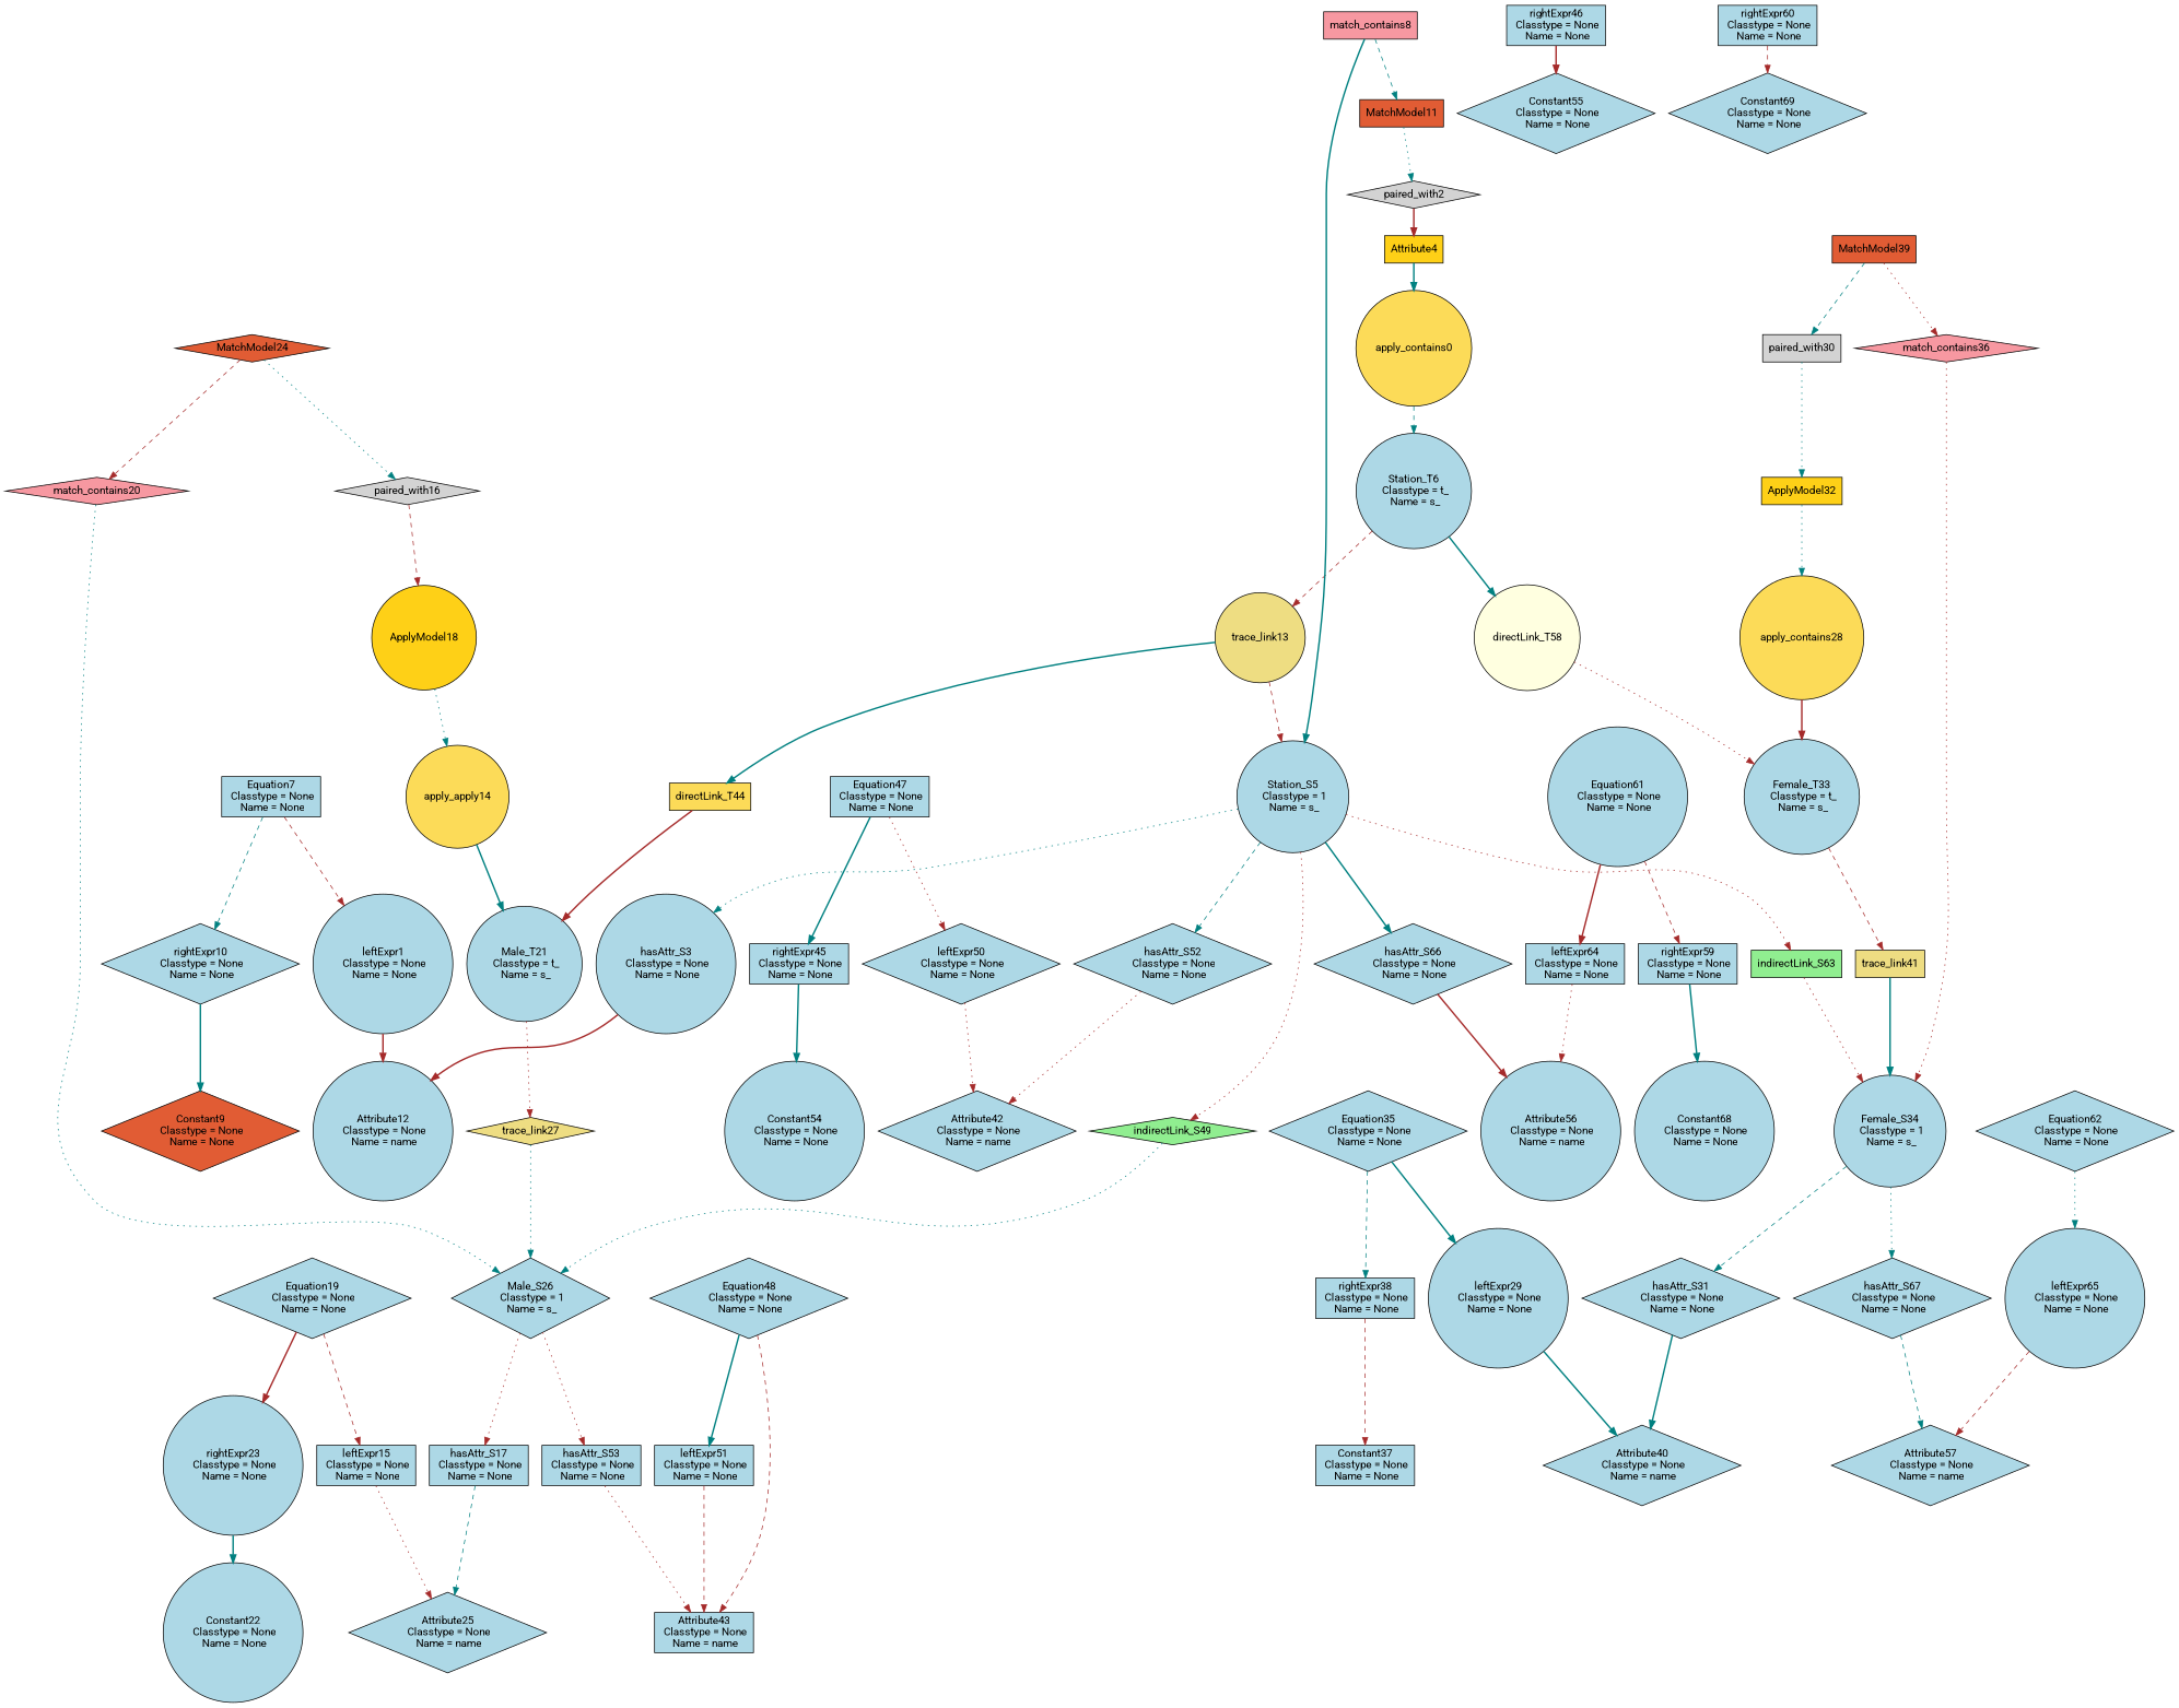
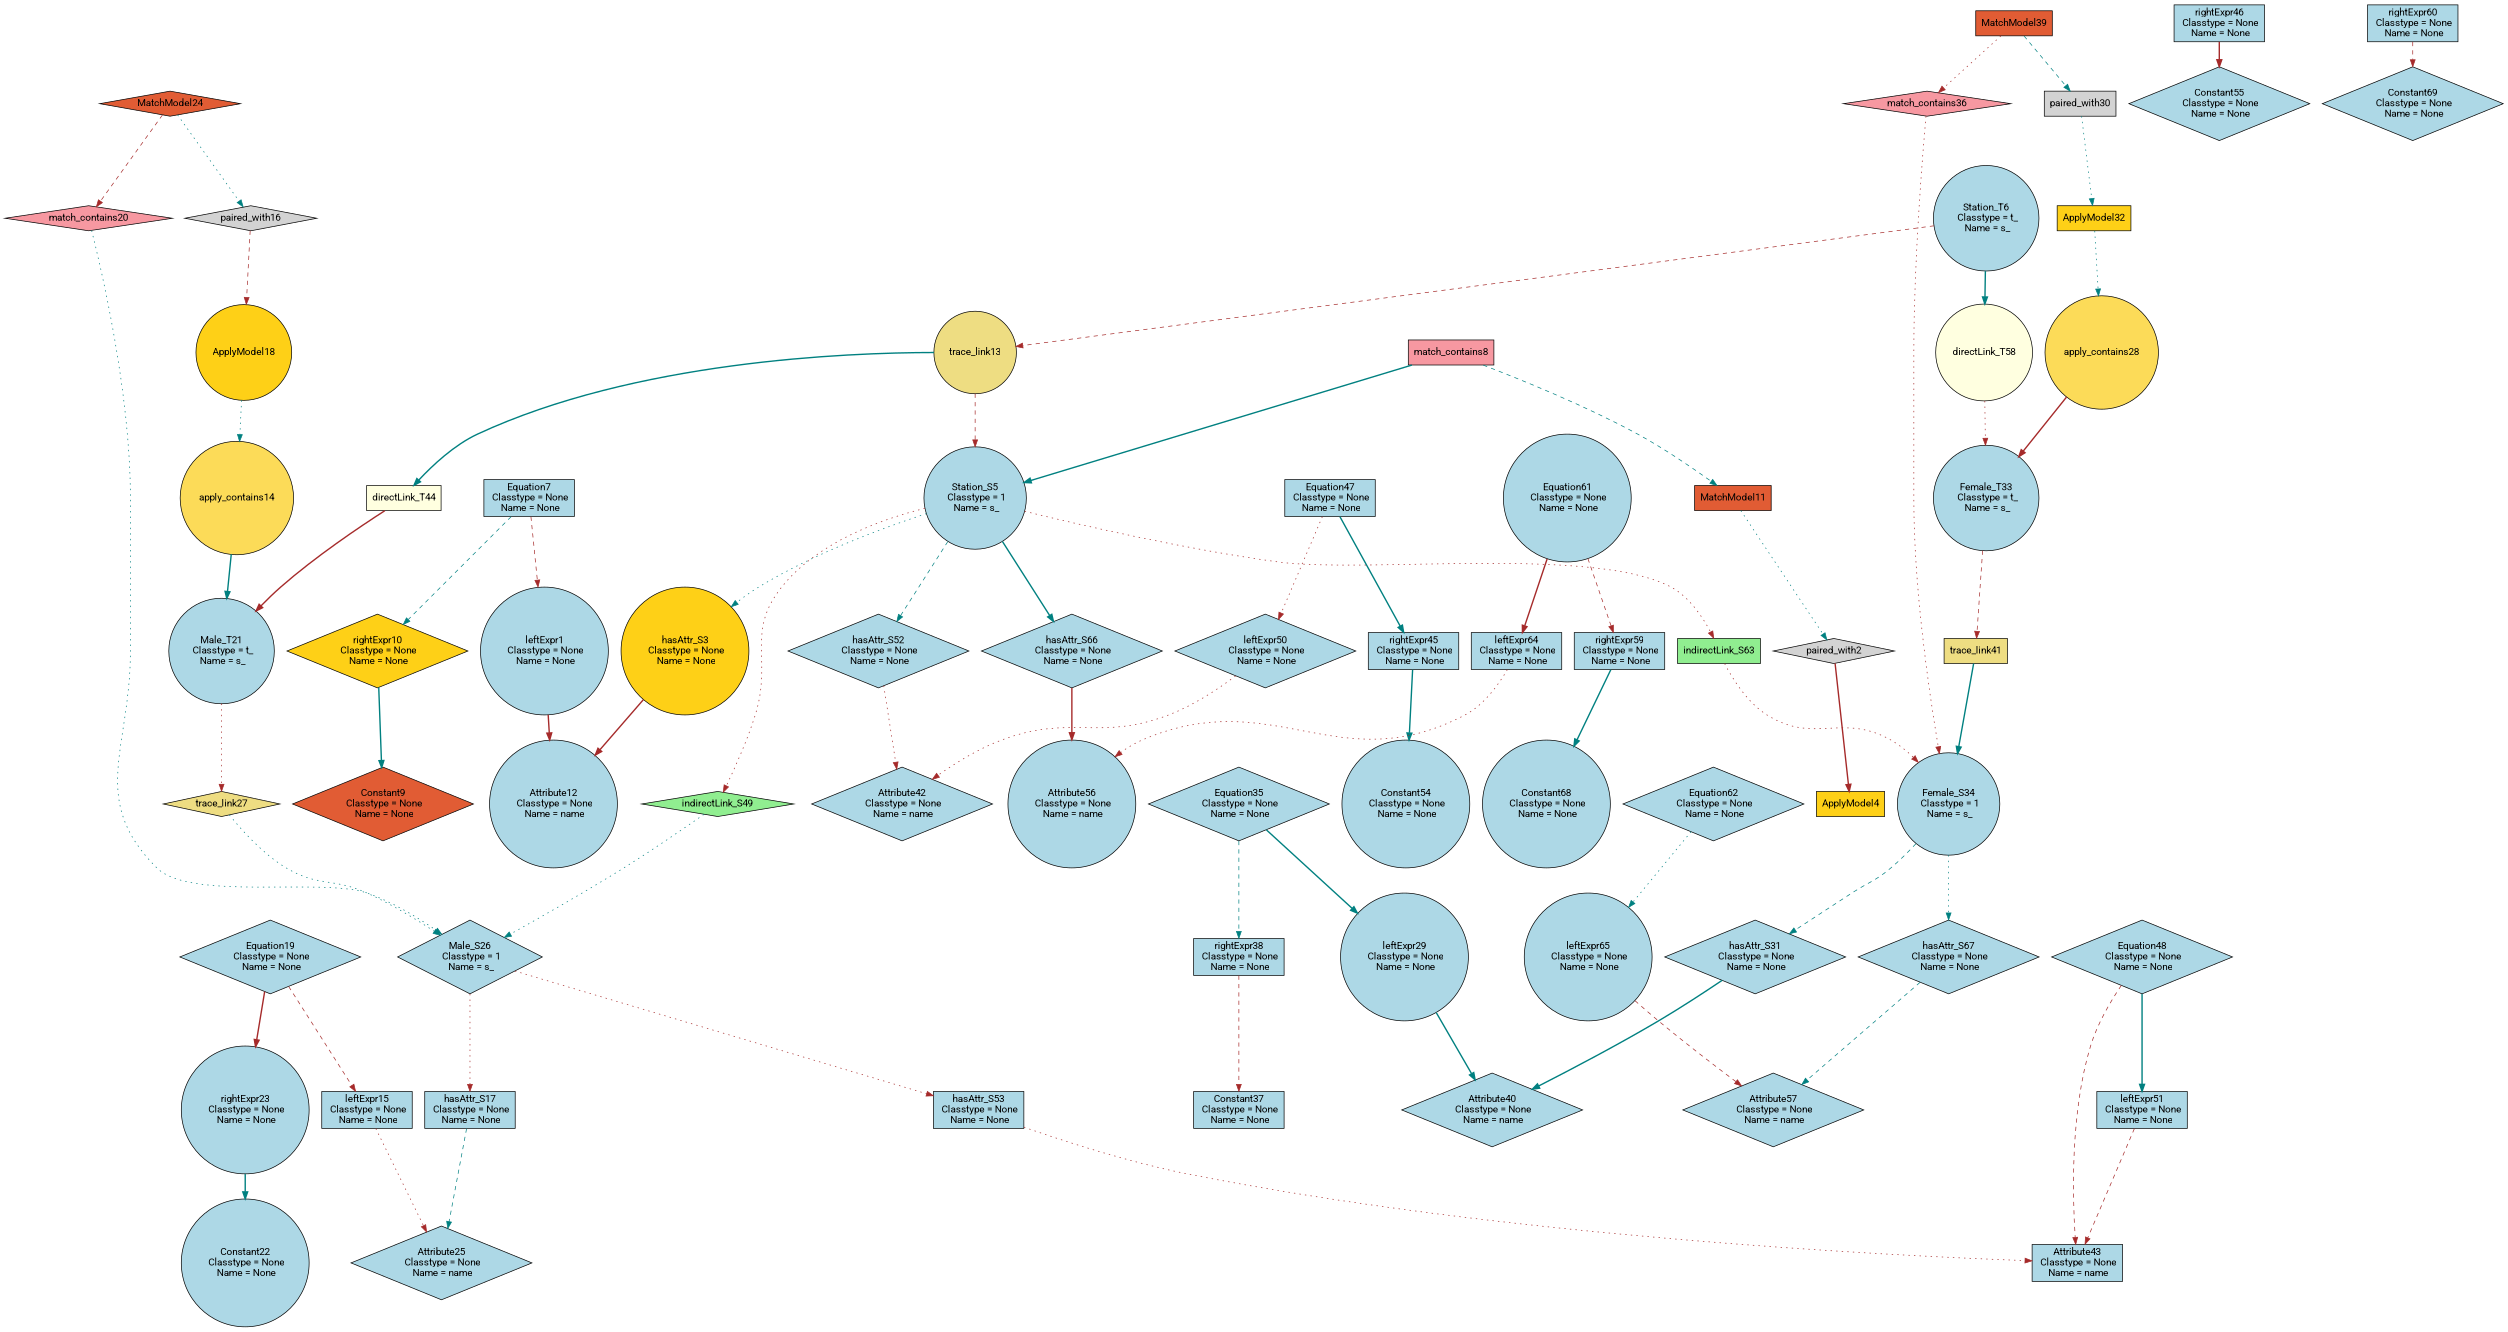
  digraph {
    fontname=Roboto
    node [fillcolor=lightblue fontname=Roboto shape=diamond style=filled]
    edge [color=brown fontname=Roboto style=dotted]
-   apply_contains0 [fillcolor="#FCDB58" shape=circle]
    "Station_T6\n Classtype = t_\n Name = s_" [shape=circle]
    trace_link13 [fillcolor=lightgoldenrod shape=circle]
    "directLink_T58\n" [fillcolor=lightyellow shape=circle]
    "leftExpr1\n Classtype = None\n Name = None" [shape=circle]
    "Attribute12\n Classtype = None\n Name = name" [shape=circle]
    paired_with2 [fillcolor=lightgray]
-   ApplyModel4 [fillcolor="#FED017" shape=box label=Attribute4]
-   "hasAttr_S3\n Classtype = None\n Name = None" [shape=circle]
+   ApplyModel4 [fillcolor="#FED017" shape=box]
+   "hasAttr_S3\n Classtype = None\n Name = None" [fillcolor="#FED017" shape=circle]
    "Station_S5\n Classtype = 1\n Name = s_" [shape=circle]
    indirectLink_S49 [fillcolor=lightgreen]
    "hasAttr_S52\n Classtype = None\n Name = None"
    indirectLink_S63 [fillcolor=lightgreen shape=box]
    "hasAttr_S66\n Classtype = None\n Name = None"
    "Male_S26\n Classtype = 1\n Name = s_"
    "Attribute42\n Classtype = None\n Name = name"
    "Female_S34\n Classtype = 1\n Name = s_" [shape=circle]
    "Attribute56\n Classtype = None\n Name = name" [shape=circle]
-   "directLink_T44\n" [fillcolor="#FCDB58" shape=box]
+   "directLink_T44\n" [fillcolor=lightyellow shape=box]
    "Male_T21\n Classtype = t_\n Name = s_" [shape=circle]
    "Female_T33\n Classtype = t_\n Name = s_" [shape=circle]
    "Equation7\n Classtype = None\n Name = None" [shape=box]
-   "rightExpr10\n Classtype = None\n Name = None"
+   "rightExpr10\n Classtype = None\n Name = None" [fillcolor="#FED017"]
    "Constant9\n Classtype = None\n Name = None" [fillcolor="#E15C34"]
    match_contains8 [fillcolor="#F798A1" shape=box]
    MatchModel11 [fillcolor="#E15C34" shape=box]
-   apply_contains14 [fillcolor="#FCDB58" shape=circle label=apply_apply14]
+   apply_contains14 [fillcolor="#FCDB58" shape=circle]
    trace_link27 [fillcolor=lightgoldenrod]
    "leftExpr15\n Classtype = None\n Name = None" [shape=box]
    "Attribute25\n Classtype = None\n Name = name"
    paired_with16 [fillcolor=lightgray]
    ApplyModel18 [fillcolor="#FED017" shape=circle]
    "hasAttr_S17\n Classtype = None\n Name = None" [shape=box]
    "Equation19\n Classtype = None\n Name = None"
    "rightExpr23\n Classtype = None\n Name = None" [shape=circle]
    "Constant22\n Classtype = None\n Name = None" [shape=circle]
    match_contains20 [fillcolor="#F798A1"]
    "hasAttr_S53\n Classtype = None\n Name = None" [shape=box]
    MatchModel24 [fillcolor="#E15C34"]
    "Attribute43\n Classtype = None\n Name = name" [shape=box]
    apply_contains28 [fillcolor="#FCDB58" shape=circle]
    trace_link41 [fillcolor=lightgoldenrod shape=box]
    "leftExpr29\n Classtype = None\n Name = None" [shape=circle]
    "Attribute40\n Classtype = None\n Name = name"
    paired_with30 [fillcolor=lightgray shape=box]
    ApplyModel32 [fillcolor="#FED017" shape=box]
    "hasAttr_S31\n Classtype = None\n Name = None"
    "hasAttr_S67\n Classtype = None\n Name = None"
    "Attribute57\n Classtype = None\n Name = name"
    "Equation35\n Classtype = None\n Name = None"
    "rightExpr38\n Classtype = None\n Name = None" [shape=box]
    "Constant37\n Classtype = None\n Name = None" [shape=box]
    match_contains36 [fillcolor="#F798A1"]
    MatchModel39 [fillcolor="#E15C34" shape=box]
    "rightExpr45\n Classtype = None\n Name = None" [shape=box]
    "Constant54\n Classtype = None\n Name = None" [shape=circle]
    "rightExpr46\n Classtype = None\n Name = None" [shape=box]
    "Constant55\n Classtype = None\n Name = None"
    "Equation47\n Classtype = None\n Name = None" [shape=box]
    "leftExpr50\n Classtype = None\n Name = None"
    "Equation48\n Classtype = None\n Name = None"
    "leftExpr51\n Classtype = None\n Name = None" [shape=box]
    "rightExpr59\n Classtype = None\n Name = None" [shape=box]
    "Constant68\n Classtype = None\n Name = None" [shape=circle]
    "rightExpr60\n Classtype = None\n Name = None" [shape=box]
    "Constant69\n Classtype = None\n Name = None"
    "Equation61\n Classtype = None\n Name = None" [shape=circle]
    "leftExpr64\n Classtype = None\n Name = None" [shape=box]
    "leftExpr65\n Classtype = None\n Name = None" [shape=circle]
    "Equation62\n Classtype = None\n Name = None"
-   apply_contains0 -> "Station_T6\n Classtype = t_\n Name = s_" [color=teal style=dashed]
    "Station_T6\n Classtype = t_\n Name = s_" -> trace_link13 [style=dashed]
    "Station_T6\n Classtype = t_\n Name = s_" -> "directLink_T58\n" [color=teal style=bold]
    trace_link13 -> "Station_S5\n Classtype = 1\n Name = s_" [style=dashed]
    trace_link13 -> "directLink_T44\n" [color=teal style=bold]
    "directLink_T58\n" -> "Female_T33\n Classtype = t_\n Name = s_"
    "leftExpr1\n Classtype = None\n Name = None" -> "Attribute12\n Classtype = None\n Name = name" [style=bold]
    paired_with2 -> ApplyModel4 [style=bold]
-   ApplyModel4 -> apply_contains0 [color=teal style=bold]
    "hasAttr_S3\n Classtype = None\n Name = None" -> "Attribute12\n Classtype = None\n Name = name" [style=bold]
    "Station_S5\n Classtype = 1\n Name = s_" -> "hasAttr_S3\n Classtype = None\n Name = None" [color=teal]
    "Station_S5\n Classtype = 1\n Name = s_" -> indirectLink_S49
    "Station_S5\n Classtype = 1\n Name = s_" -> "hasAttr_S52\n Classtype = None\n Name = None" [color=teal style=dashed]
    "Station_S5\n Classtype = 1\n Name = s_" -> indirectLink_S63
    "Station_S5\n Classtype = 1\n Name = s_" -> "hasAttr_S66\n Classtype = None\n Name = None" [color=teal style=bold]
    indirectLink_S49 -> "Male_S26\n Classtype = 1\n Name = s_" [color=teal]
    "hasAttr_S52\n Classtype = None\n Name = None" -> "Attribute42\n Classtype = None\n Name = name"
    indirectLink_S63 -> "Female_S34\n Classtype = 1\n Name = s_"
    "hasAttr_S66\n Classtype = None\n Name = None" -> "Attribute56\n Classtype = None\n Name = name" [style=bold]
    "Male_S26\n Classtype = 1\n Name = s_" -> "hasAttr_S17\n Classtype = None\n Name = None"
    "Male_S26\n Classtype = 1\n Name = s_" -> "hasAttr_S53\n Classtype = None\n Name = None"
    "Female_S34\n Classtype = 1\n Name = s_" -> "hasAttr_S31\n Classtype = None\n Name = None" [color=teal style=dashed]
    "Female_S34\n Classtype = 1\n Name = s_" -> "hasAttr_S67\n Classtype = None\n Name = None" [color=teal]
    "directLink_T44\n" -> "Male_T21\n Classtype = t_\n Name = s_" [style=bold]
    "Male_T21\n Classtype = t_\n Name = s_" -> trace_link27
    "Female_T33\n Classtype = t_\n Name = s_" -> trace_link41 [style=dashed]
    "Equation7\n Classtype = None\n Name = None" -> "leftExpr1\n Classtype = None\n Name = None" [style=dashed]
    "Equation7\n Classtype = None\n Name = None" -> "rightExpr10\n Classtype = None\n Name = None" [color=teal style=dashed]
    "rightExpr10\n Classtype = None\n Name = None" -> "Constant9\n Classtype = None\n Name = None" [color=teal style=bold]
    match_contains8 -> "Station_S5\n Classtype = 1\n Name = s_" [color=teal style=bold]
    match_contains8 -> MatchModel11 [color=teal style=dashed]
    MatchModel11 -> paired_with2 [color=teal]
    apply_contains14 -> "Male_T21\n Classtype = t_\n Name = s_" [color=teal style=bold]
    trace_link27 -> "Male_S26\n Classtype = 1\n Name = s_" [color=teal]
    "leftExpr15\n Classtype = None\n Name = None" -> "Attribute25\n Classtype = None\n Name = name"
    paired_with16 -> ApplyModel18 [style=dashed]
    ApplyModel18 -> apply_contains14 [color=teal]
    "hasAttr_S17\n Classtype = None\n Name = None" -> "Attribute25\n Classtype = None\n Name = name" [color=teal style=dashed]
    "Equation19\n Classtype = None\n Name = None" -> "leftExpr15\n Classtype = None\n Name = None" [style=dashed]
    "Equation19\n Classtype = None\n Name = None" -> "rightExpr23\n Classtype = None\n Name = None" [style=bold]
    "rightExpr23\n Classtype = None\n Name = None" -> "Constant22\n Classtype = None\n Name = None" [color=teal style=bold]
    match_contains20 -> "Male_S26\n Classtype = 1\n Name = s_" [color=teal]
    "hasAttr_S53\n Classtype = None\n Name = None" -> "Attribute43\n Classtype = None\n Name = name"
    MatchModel24 -> paired_with16 [color=teal]
    MatchModel24 -> match_contains20 [style=dashed]
    apply_contains28 -> "Female_T33\n Classtype = t_\n Name = s_" [style=bold]
    trace_link41 -> "Female_S34\n Classtype = 1\n Name = s_" [color=teal style=bold]
    "leftExpr29\n Classtype = None\n Name = None" -> "Attribute40\n Classtype = None\n Name = name" [color=teal style=bold]
    paired_with30 -> ApplyModel32 [color=teal]
    ApplyModel32 -> apply_contains28 [color=teal]
    "hasAttr_S31\n Classtype = None\n Name = None" -> "Attribute40\n Classtype = None\n Name = name" [color=teal style=bold]
    "hasAttr_S67\n Classtype = None\n Name = None" -> "Attribute57\n Classtype = None\n Name = name" [color=teal style=dashed]
    "Equation35\n Classtype = None\n Name = None" -> "leftExpr29\n Classtype = None\n Name = None" [color=teal style=bold]
    "Equation35\n Classtype = None\n Name = None" -> "rightExpr38\n Classtype = None\n Name = None" [color=teal style=dashed]
    "rightExpr38\n Classtype = None\n Name = None" -> "Constant37\n Classtype = None\n Name = None" [style=dashed]
    match_contains36 -> "Female_S34\n Classtype = 1\n Name = s_"
    MatchModel39 -> paired_with30 [color=teal style=dashed]
    MatchModel39 -> match_contains36
    "rightExpr45\n Classtype = None\n Name = None" -> "Constant54\n Classtype = None\n Name = None" [color=teal style=bold]
    "rightExpr46\n Classtype = None\n Name = None" -> "Constant55\n Classtype = None\n Name = None" [style=bold]
    "Equation47\n Classtype = None\n Name = None" -> "rightExpr45\n Classtype = None\n Name = None" [color=teal style=bold]
    "Equation47\n Classtype = None\n Name = None" -> "leftExpr50\n Classtype = None\n Name = None"
    "leftExpr50\n Classtype = None\n Name = None" -> "Attribute42\n Classtype = None\n Name = name"
    "Equation48\n Classtype = None\n Name = None" -> "Attribute43\n Classtype = None\n Name = name" [style=dashed]
    "Equation48\n Classtype = None\n Name = None" -> "leftExpr51\n Classtype = None\n Name = None" [color=teal style=bold]
    "leftExpr51\n Classtype = None\n Name = None" -> "Attribute43\n Classtype = None\n Name = name" [style=dashed]
    "rightExpr59\n Classtype = None\n Name = None" -> "Constant68\n Classtype = None\n Name = None" [color=teal style=bold]
    "rightExpr60\n Classtype = None\n Name = None" -> "Constant69\n Classtype = None\n Name = None" [style=dashed]
    "Equation61\n Classtype = None\n Name = None" -> "rightExpr59\n Classtype = None\n Name = None" [style=dashed]
    "Equation61\n Classtype = None\n Name = None" -> "leftExpr64\n Classtype = None\n Name = None" [style=bold]
    "leftExpr64\n Classtype = None\n Name = None" -> "Attribute56\n Classtype = None\n Name = name"
    "leftExpr65\n Classtype = None\n Name = None" -> "Attribute57\n Classtype = None\n Name = name" [style=dashed]
    "Equation62\n Classtype = None\n Name = None" -> "leftExpr65\n Classtype = None\n Name = None" [color=teal]
  }
